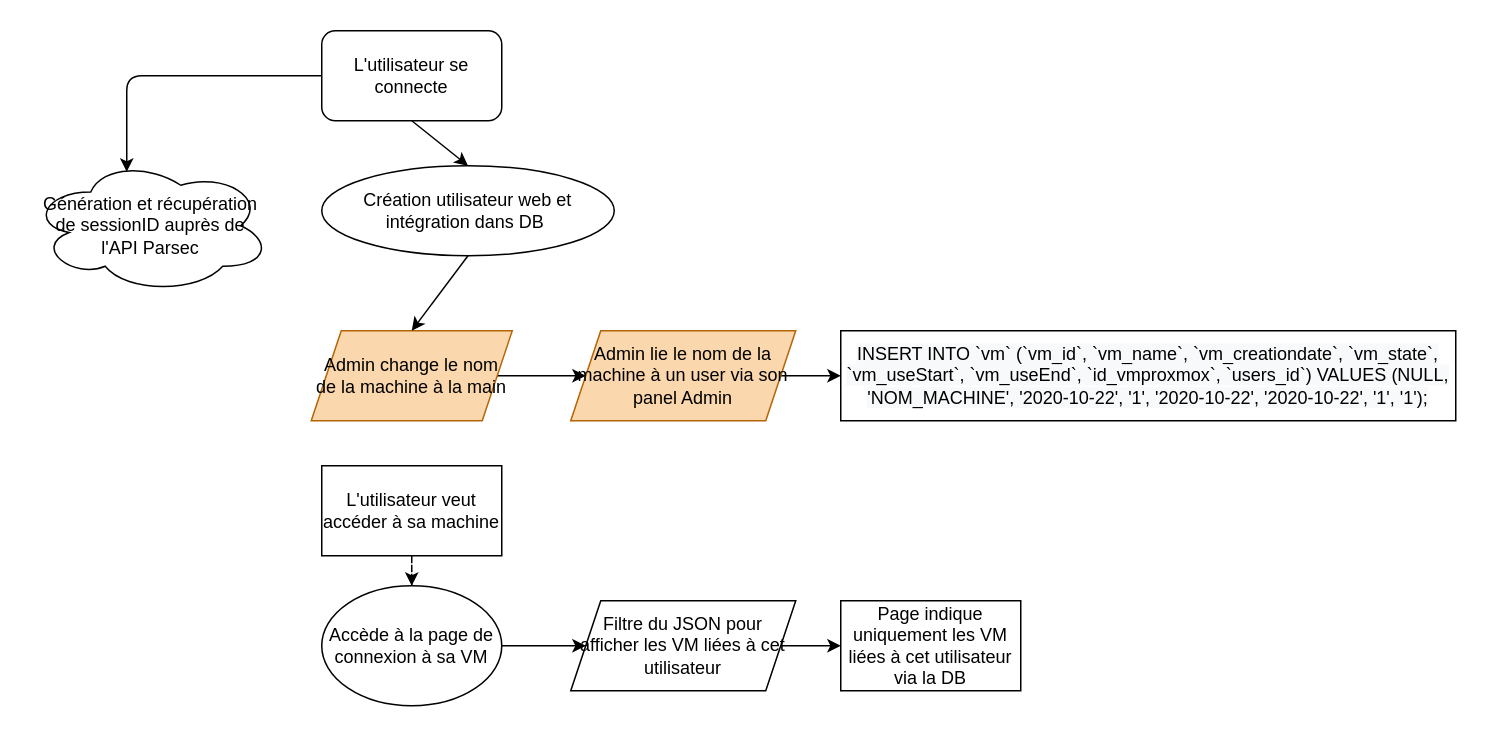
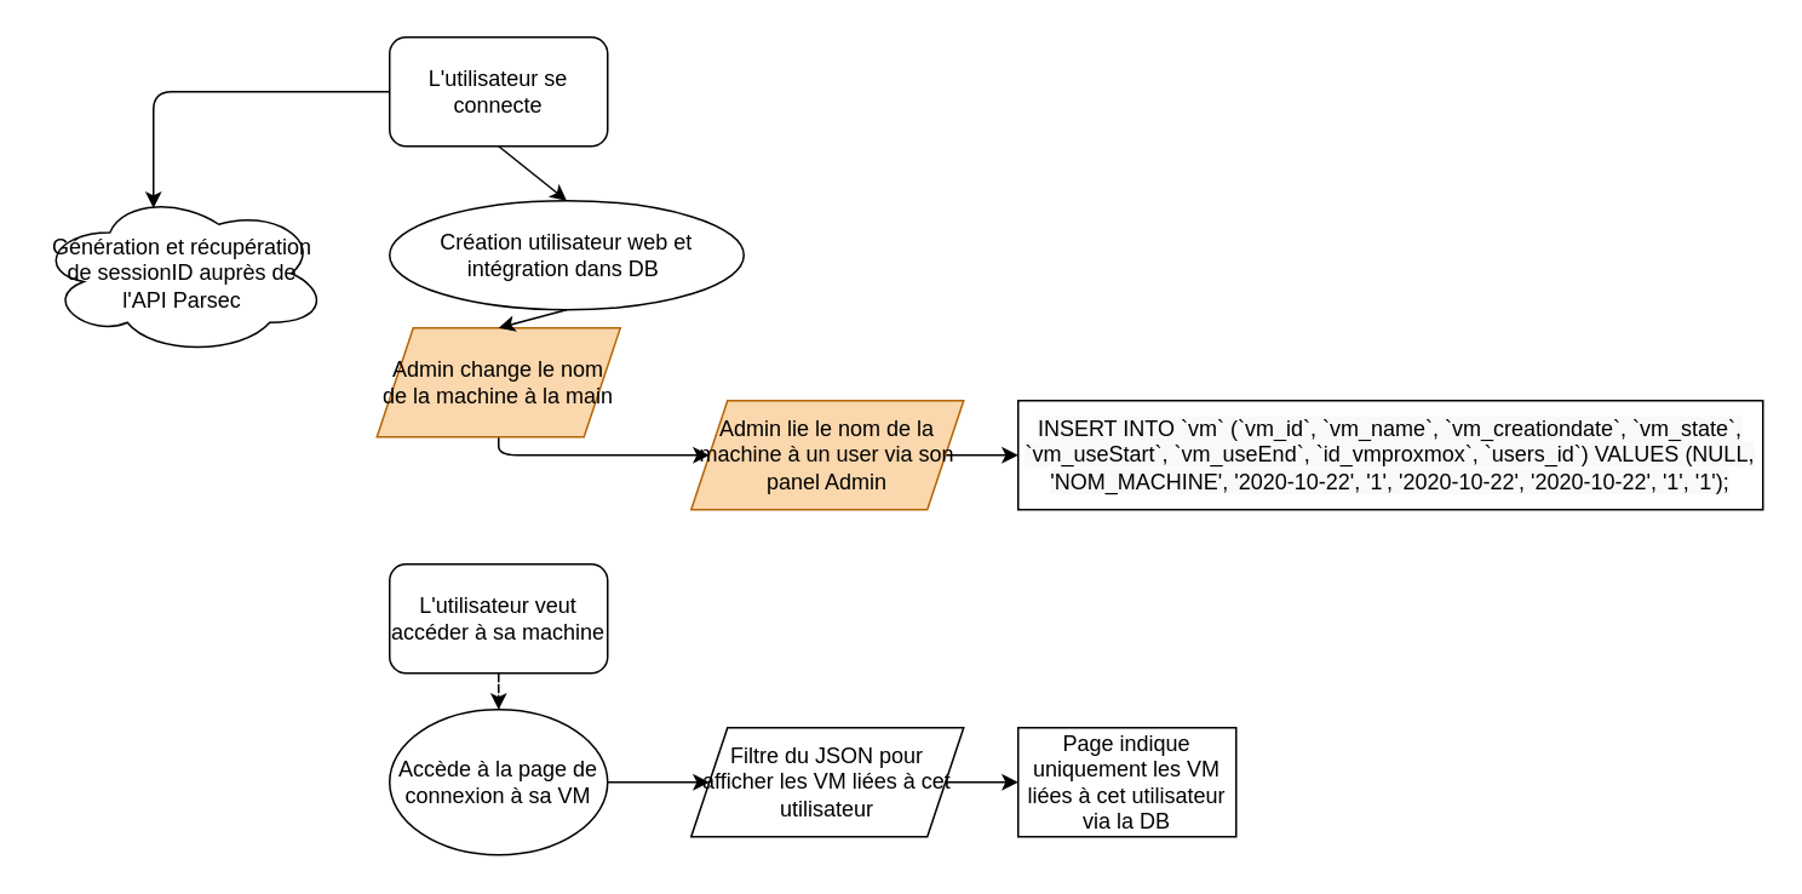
  <mxCell id="0" />
  <mxCell id="1" parent="0" />
  <mxCell id="2" value="L'utilisateur se connecte" style="rounded=1;whiteSpace=wrap;html=1;" vertex="1" parent="1"><mxGeometry x="214" y="20" width="120" height="60" as="geometry" /></mxCell>
  <mxCell id="3" value="Génération et récupération de sessionID auprès de &lt;br&gt;l'API Parsec" style="ellipse;shape=cloud;whiteSpace=wrap;html=1;" vertex="1" parent="1"><mxGeometry x="20" y="105" width="160" height="90" as="geometry" /></mxCell>
  <mxCell id="4" value="Création utilisateur web et intégration dans DB&amp;nbsp;" style="ellipse;whiteSpace=wrap;html=1;" vertex="1" parent="1"><mxGeometry x="214" y="110" width="195" height="60" as="geometry" /></mxCell>
  <mxCell id="5" style="edgeStyle=orthogonalEdgeStyle;rounded=0;orthogonalLoop=1;jettySize=auto;html=1;entryX=0;entryY=0.5;entryDx=0;entryDy=0;" edge="1" parent="1" source="6" target="12"><mxGeometry relative="1" as="geometry" /></mxCell>
  <mxCell id="6" value="Admin lie le nom de la machine à un user via son panel Admin" style="shape=parallelogram;perimeter=parallelogramPerimeter;whiteSpace=wrap;html=1;fixedSize=1;fillColor=#fad7ac;strokeColor=#b46504;" vertex="1" parent="1"><mxGeometry x="380" y="220" width="150" height="60" as="geometry" /></mxCell>
  <mxCell id="7" value="" style="endArrow=classic;html=1;exitX=0;exitY=0.5;exitDx=0;exitDy=0;entryX=0.4;entryY=0.1;entryDx=0;entryDy=0;entryPerimeter=0;" edge="1" parent="1" source="2" target="3"><mxGeometry width="50" height="50" relative="1" as="geometry"><mxPoint x="250" y="260" as="sourcePoint" /><mxPoint x="300" y="210" as="targetPoint" /><Array as="points"><mxPoint x="84" y="50" /></Array></mxGeometry></mxCell>
  <mxCell id="8" value="" style="endArrow=classic;html=1;entryX=0.5;entryY=0;entryDx=0;entryDy=0;exitX=0.5;exitY=1;exitDx=0;exitDy=0;" edge="1" parent="1" source="2" target="4"><mxGeometry width="50" height="50" relative="1" as="geometry"><mxPoint x="250" y="260" as="sourcePoint" /><mxPoint x="300" y="210" as="targetPoint" /></mxGeometry></mxCell>
  <mxCell id="9" value="" style="endArrow=classic;html=1;entryX=0;entryY=0.5;entryDx=0;entryDy=0;exitX=0.5;exitY=1;exitDx=0;exitDy=0;" edge="1" parent="1" source="10" target="6"><mxGeometry width="50" height="50" relative="1" as="geometry"><mxPoint x="250" y="260" as="sourcePoint" /><mxPoint x="300" y="210" as="targetPoint" /><Array as="points"><mxPoint x="274" y="250" /></Array></mxGeometry></mxCell>
- <mxCell id="10" value="Admin change le nom de la machine à la main" style="shape=parallelogram;perimeter=parallelogramPerimeter;whiteSpace=wrap;html=1;fixedSize=1;fillColor=#fad7ac;strokeColor=#b46504;" vertex="1" parent="1"><mxGeometry x="207" y="220" width="134" height="60" as="geometry" /></mxCell>
+ <mxCell id="10" value="Admin change le nom de la machine à la main" style="shape=parallelogram;perimeter=parallelogramPerimeter;whiteSpace=wrap;html=1;fixedSize=1;fillColor=#fad7ac;strokeColor=#b46504;" vertex="1" parent="1"><mxGeometry x="207" y="180" width="134" height="60" as="geometry" /></mxCell>
  <mxCell id="11" value="" style="endArrow=classic;html=1;entryX=0.5;entryY=0;entryDx=0;entryDy=0;exitX=0.5;exitY=1;exitDx=0;exitDy=0;" edge="1" parent="1" source="4" target="10"><mxGeometry width="50" height="50" relative="1" as="geometry"><mxPoint x="274" y="190" as="sourcePoint" /><mxPoint x="390" y="250" as="targetPoint" /><Array as="points" /></mxGeometry></mxCell>
  <mxCell id="12" value="&#10;&#10;&lt;span style=&quot;color: rgb(0, 0, 0); font-family: helvetica; font-size: 12px; font-style: normal; font-weight: 400; letter-spacing: normal; text-align: center; text-indent: 0px; text-transform: none; word-spacing: 0px; background-color: rgb(248, 249, 250); display: inline; float: none;&quot;&gt;INSERT INTO `vm` (`vm_id`, `vm_name`, `vm_creationdate`, `vm_state`, `vm_useStart`, `vm_useEnd`, `id_vmproxmox`, `users_id`) VALUES (NULL, 'NOM_MACHINE', '2020-10-22', '1', '2020-10-22', '2020-10-22', '1', '1');&lt;/span&gt;&#10;&#10;" style="rounded=0;whiteSpace=wrap;html=1;" vertex="1" parent="1"><mxGeometry x="560" y="220" width="410" height="60" as="geometry" /></mxCell>
  <mxCell id="13" style="edgeStyle=orthogonalEdgeStyle;rounded=0;orthogonalLoop=1;jettySize=auto;html=1;entryX=0.5;entryY=0;entryDx=0;entryDy=0;dashed=1;" edge="1" parent="1" source="14" target="16"><mxGeometry relative="1" as="geometry" /></mxCell>
- <mxCell id="14" value="L'utilisateur veut accéder à sa machine" style="whiteSpace=wrap;html=1;rounded=0;" vertex="1" parent="1"><mxGeometry x="214" y="310" width="120" height="60" as="geometry" /></mxCell>
+ <mxCell id="14" value="L'utilisateur veut accéder à sa machine" style="rounded=1;whiteSpace=wrap;html=1;" vertex="1" parent="1"><mxGeometry x="214" y="310" width="120" height="60" as="geometry" /></mxCell>
  <mxCell id="15" style="edgeStyle=orthogonalEdgeStyle;rounded=0;orthogonalLoop=1;jettySize=auto;html=1;entryX=0;entryY=0.5;entryDx=0;entryDy=0;" edge="1" parent="1" source="18" target="17"><mxGeometry relative="1" as="geometry" /></mxCell>
  <mxCell id="16" value="Accède à la page de connexion à sa VM" style="ellipse;whiteSpace=wrap;html=1;" vertex="1" parent="1"><mxGeometry x="214" y="390" width="120" height="80" as="geometry" /></mxCell>
  <mxCell id="17" value="Page indique uniquement les VM liées à cet utilisateur via la DB" style="rounded=0;whiteSpace=wrap;html=1;" vertex="1" parent="1"><mxGeometry x="560" y="400" width="120" height="60" as="geometry" /></mxCell>
  <mxCell id="18" value="Filtre du JSON pour afficher les VM liées à cet utilisateur" style="shape=parallelogram;perimeter=parallelogramPerimeter;whiteSpace=wrap;html=1;fixedSize=1;" vertex="1" parent="1"><mxGeometry x="380" y="400" width="150" height="60" as="geometry" /></mxCell>
  <mxCell id="19" style="edgeStyle=orthogonalEdgeStyle;rounded=0;orthogonalLoop=1;jettySize=auto;html=1;entryX=0;entryY=0.5;entryDx=0;entryDy=0;" edge="1" parent="1" source="16" target="18"><mxGeometry relative="1" as="geometry"><mxPoint x="334" y="430" as="sourcePoint" /><mxPoint x="560" y="430" as="targetPoint" /></mxGeometry></mxCell>
